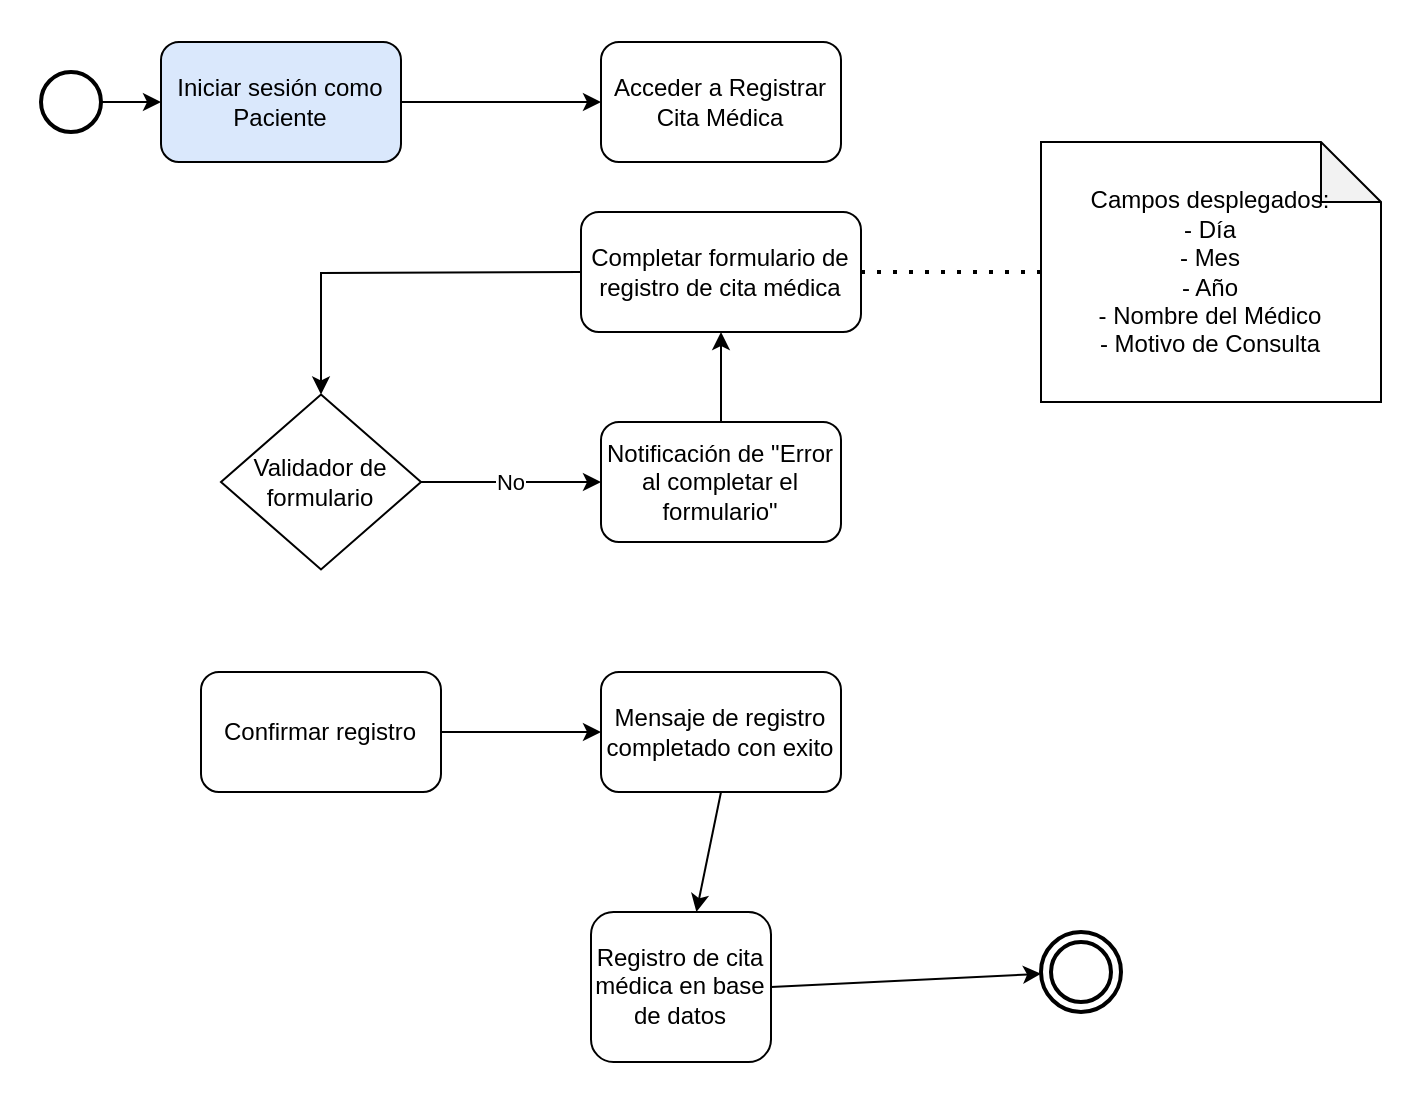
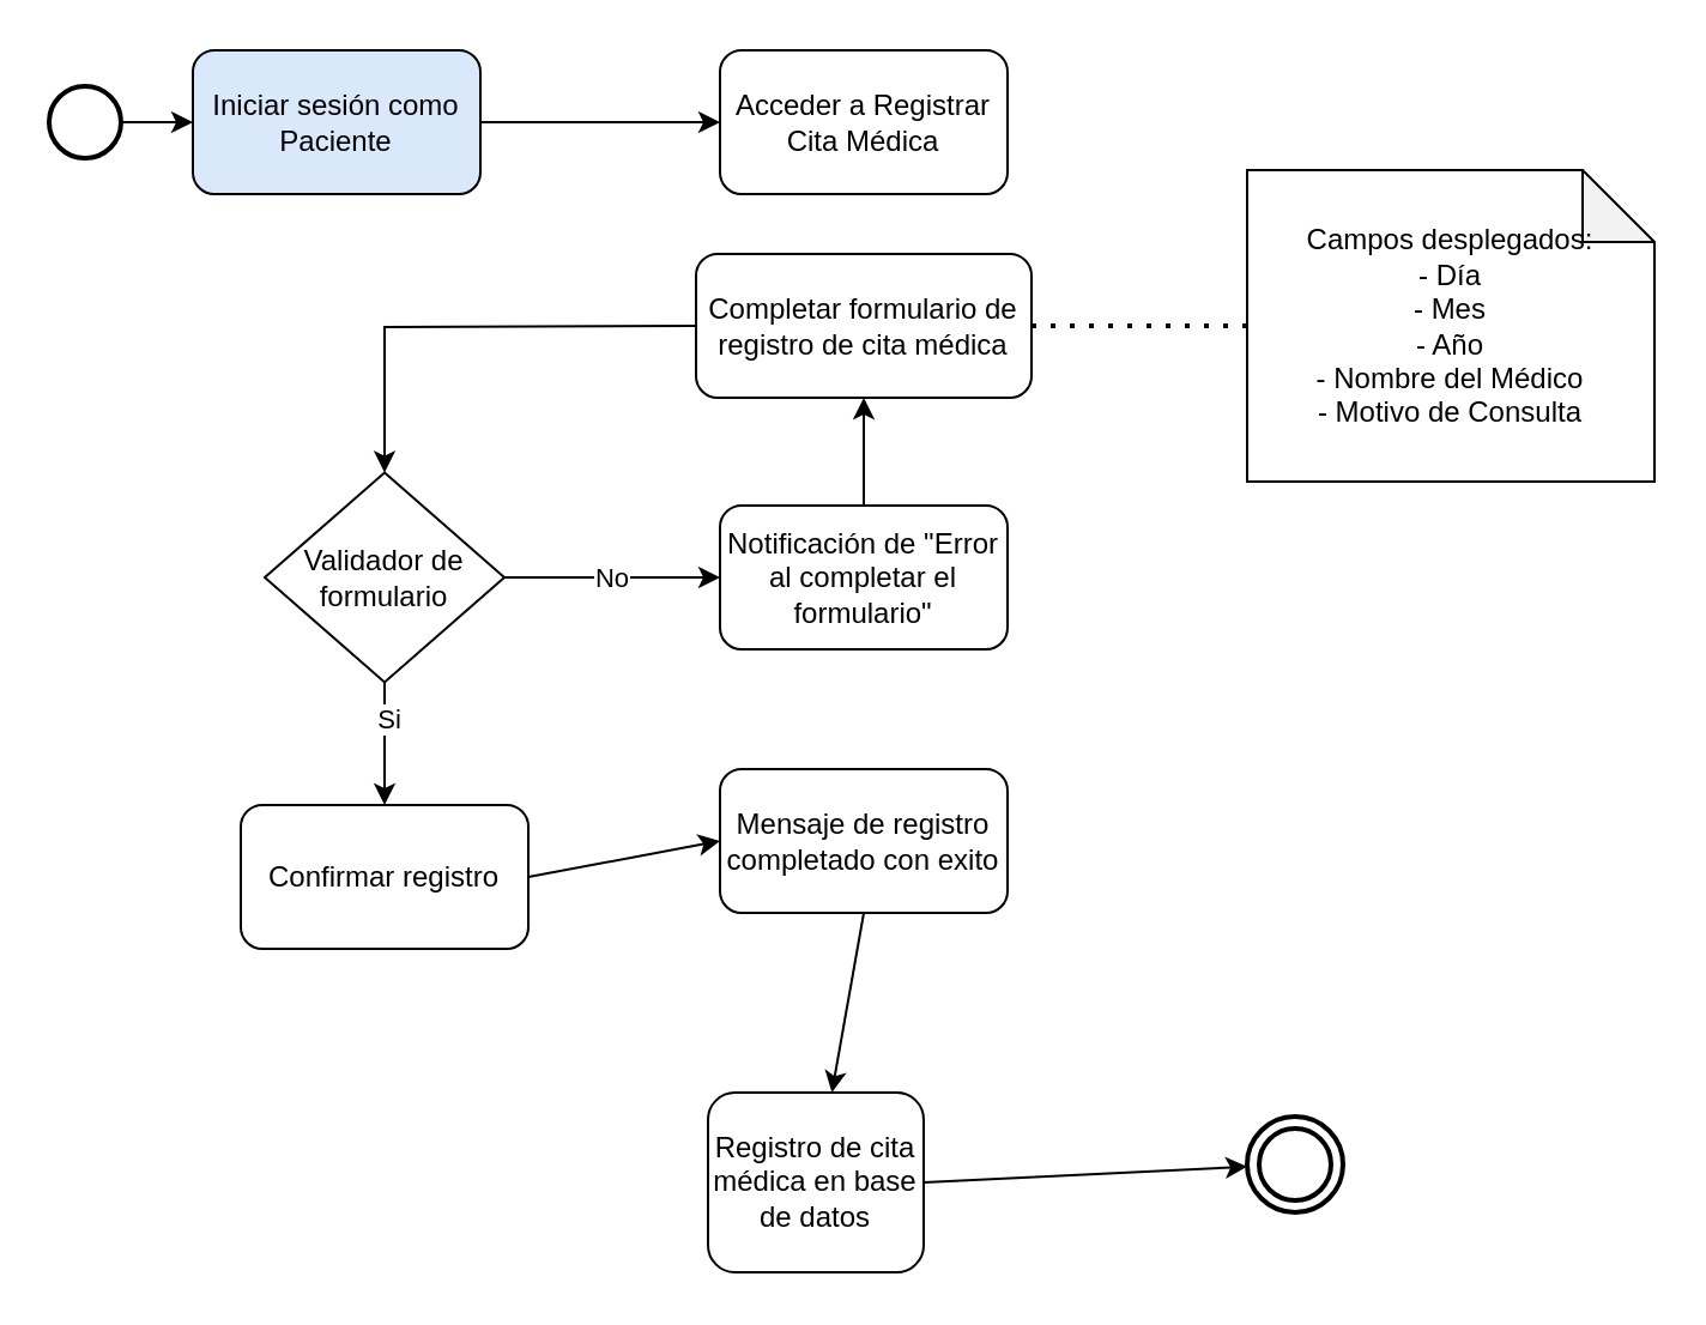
  <mxCell id="0" />
  <mxCell id="1" parent="0" />
  <mxCell id="2" value="" style="strokeWidth=2;html=1;shape=mxgraph.flowchart.start_2;whiteSpace=wrap;" vertex="1" parent="1"><mxGeometry x="20" y="35.5" width="30" height="30" as="geometry" /></mxCell>
  <mxCell id="3" value="" style="ellipse;shape=doubleEllipse;whiteSpace=wrap;html=1;aspect=fixed;perimeterSpacing=0;strokeWidth=2;" vertex="1" parent="1"><mxGeometry x="520" y="465.5" width="40" height="40" as="geometry" /></mxCell>
  <mxCell id="4" value="Iniciar sesión como Paciente" style="rounded=1;whiteSpace=wrap;html=1;fillColor=#dae8fc;" vertex="1" parent="1"><mxGeometry x="80" y="20.5" width="120" height="60" as="geometry" /></mxCell>
  <mxCell id="5" value="" style="endArrow=classic;html=1;rounded=0;exitX=1;exitY=0.5;exitDx=0;exitDy=0;exitPerimeter=0;entryX=0;entryY=0.5;entryDx=0;entryDy=0;" edge="1" parent="1" source="2" target="4"><mxGeometry width="50" height="50" relative="1" as="geometry"><mxPoint x="170" y="340.5" as="sourcePoint" /><mxPoint x="220" y="290.5" as="targetPoint" /></mxGeometry></mxCell>
  <mxCell id="6" value="Completar formulario de registro de cita médica" style="rounded=1;whiteSpace=wrap;html=1;" vertex="1" parent="1"><mxGeometry x="290" y="105.5" width="140" height="60" as="geometry" /></mxCell>
  <mxCell id="7" value="" style="endArrow=classic;html=1;rounded=0;exitX=1;exitY=0.5;exitDx=0;exitDy=0;entryX=0;entryY=0.5;entryDx=0;entryDy=0;" edge="1" parent="1" source="4" target="22"><mxGeometry width="50" height="50" relative="1" as="geometry"><mxPoint x="70" y="75.5" as="sourcePoint" /><mxPoint x="120" y="75.5" as="targetPoint" /></mxGeometry></mxCell>
  <mxCell id="8" value="Validador de formulario" style="rhombus;whiteSpace=wrap;html=1;" vertex="1" parent="1"><mxGeometry x="110" y="196.75" width="100" height="87.5" as="geometry" /></mxCell>
  <mxCell id="9" value="" style="endArrow=classic;html=1;rounded=0;exitX=0;exitY=0.5;exitDx=0;exitDy=0;entryX=0.5;entryY=0;entryDx=0;entryDy=0;" edge="1" parent="1" source="6" target="8"><mxGeometry width="50" height="50" relative="1" as="geometry"><mxPoint x="240" y="75.5" as="sourcePoint" /><mxPoint x="280" y="75.5" as="targetPoint" /><Array as="points"><mxPoint x="160" y="136" /></Array></mxGeometry></mxCell>
  <mxCell id="10" value="Notificación de &quot;Error al completar el formulario&quot;" style="rounded=1;whiteSpace=wrap;html=1;" vertex="1" parent="1"><mxGeometry x="300" y="210.5" width="120" height="60" as="geometry" /></mxCell>
  <mxCell id="11" value="No" style="endArrow=classic;html=1;rounded=0;exitX=1;exitY=0.5;exitDx=0;exitDy=0;entryX=0;entryY=0.5;entryDx=0;entryDy=0;" edge="1" parent="1" source="8" target="10"><mxGeometry width="50" height="50" relative="1" as="geometry"><mxPoint x="340" y="105.5" as="sourcePoint" /><mxPoint x="340" y="135.5" as="targetPoint" /><Array as="points" /></mxGeometry></mxCell>
  <mxCell id="12" value="" style="endArrow=classic;html=1;rounded=0;exitX=0.5;exitY=0;exitDx=0;exitDy=0;entryX=0.5;entryY=1;entryDx=0;entryDy=0;" edge="1" parent="1" source="10" target="6"><mxGeometry width="50" height="50" relative="1" as="geometry"><mxPoint x="520" y="65.5" as="sourcePoint" /><mxPoint x="470" y="178" as="targetPoint" /><Array as="points" /></mxGeometry></mxCell>
+ <mxCell id="13" value="" style="endArrow=classic;html=1;rounded=0;exitX=0.5;exitY=1;exitDx=0;exitDy=0;entryX=0.5;entryY=0;entryDx=0;entryDy=0;" edge="1" parent="1" source="8" target="15"><mxGeometry width="50" height="50" relative="1" as="geometry"><mxPoint x="340" y="105.5" as="sourcePoint" /><mxPoint x="330" y="235.5" as="targetPoint" /><Array as="points" /></mxGeometry></mxCell>
+ <mxCell id="14" value="Si" style="edgeLabel;html=1;align=center;verticalAlign=middle;resizable=0;points=[];" vertex="1" connectable="0" parent="13"><mxGeometry x="-0.427" y="1" relative="1" as="geometry"><mxPoint as="offset" /></mxGeometry></mxCell>
  <mxCell id="15" value="Confirmar registro" style="rounded=1;whiteSpace=wrap;html=1;" vertex="1" parent="1"><mxGeometry x="100" y="335.5" width="120" height="60" as="geometry" /></mxCell>
- <mxCell id="16" value="Mensaje de registro completado con exito" style="rounded=1;whiteSpace=wrap;html=1;" vertex="1" parent="1"><mxGeometry x="300" y="335.5" width="120" height="60" as="geometry" /></mxCell>
+ <mxCell id="16" value="Mensaje de registro completado con exito" style="rounded=1;whiteSpace=wrap;html=1;" vertex="1" parent="1"><mxGeometry x="300" y="320.5" width="120" height="60" as="geometry" /></mxCell>
  <mxCell id="17" value="" style="endArrow=classic;html=1;rounded=0;exitX=1;exitY=0.5;exitDx=0;exitDy=0;entryX=0;entryY=0.5;entryDx=0;entryDy=0;" edge="1" parent="1" source="15" target="16"><mxGeometry width="50" height="50" relative="1" as="geometry"><mxPoint x="340" y="105.5" as="sourcePoint" /><mxPoint x="340" y="135.5" as="targetPoint" /><Array as="points" /></mxGeometry></mxCell>
  <mxCell id="18" value="Registro de cita médica en base de datos" style="rounded=1;whiteSpace=wrap;html=1;" vertex="1" parent="1"><mxGeometry x="295" y="455.5" width="90" height="75" as="geometry" /></mxCell>
  <mxCell id="19" value="" style="endArrow=classic;html=1;rounded=0;exitX=0.5;exitY=1;exitDx=0;exitDy=0;" edge="1" parent="1" source="16" target="18"><mxGeometry width="50" height="50" relative="1" as="geometry"><mxPoint x="510" y="405.5" as="sourcePoint" /><mxPoint x="510" y="435.5" as="targetPoint" /><Array as="points" /></mxGeometry></mxCell>
  <mxCell id="20" value="" style="endArrow=classic;html=1;rounded=0;exitX=1;exitY=0.5;exitDx=0;exitDy=0;" edge="1" parent="1" source="18" target="3"><mxGeometry width="50" height="50" relative="1" as="geometry"><mxPoint x="510" y="495.5" as="sourcePoint" /><mxPoint x="510" y="525.5" as="targetPoint" /><Array as="points" /></mxGeometry></mxCell>
  <mxCell id="21" value="Campos desplegados:&lt;br&gt;- Día&lt;br&gt;- Mes&lt;br&gt;- Año&lt;br&gt;- Nombre del Médico&lt;br&gt;- Motivo de Consulta" style="shape=note;whiteSpace=wrap;html=1;backgroundOutline=1;darkOpacity=0.05;" vertex="1" parent="1"><mxGeometry x="520" y="70.5" width="170" height="130" as="geometry" /></mxCell>
  <mxCell id="22" value="Acceder a Registrar Cita Médica" style="rounded=1;whiteSpace=wrap;html=1;" vertex="1" parent="1"><mxGeometry x="300" y="20.5" width="120" height="60" as="geometry" /></mxCell>
  <mxCell id="23" value="" style="endArrow=none;dashed=1;html=1;dashPattern=1 3;strokeWidth=2;rounded=0;exitX=1;exitY=0.5;exitDx=0;exitDy=0;" edge="1" parent="1" source="6" target="21"><mxGeometry width="50" height="50" relative="1" as="geometry"><mxPoint x="410" y="115.5" as="sourcePoint" /><mxPoint x="460" y="65.5" as="targetPoint" /></mxGeometry></mxCell>
